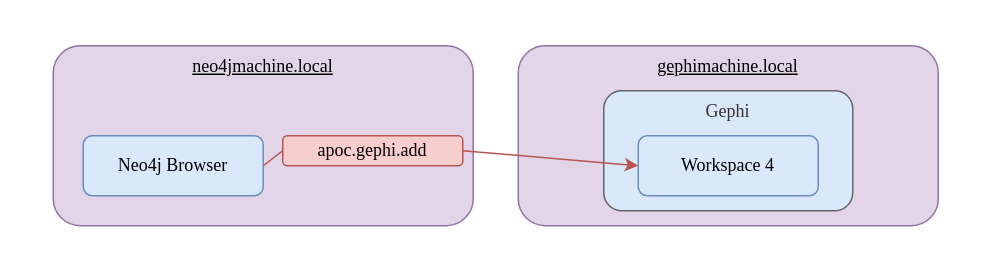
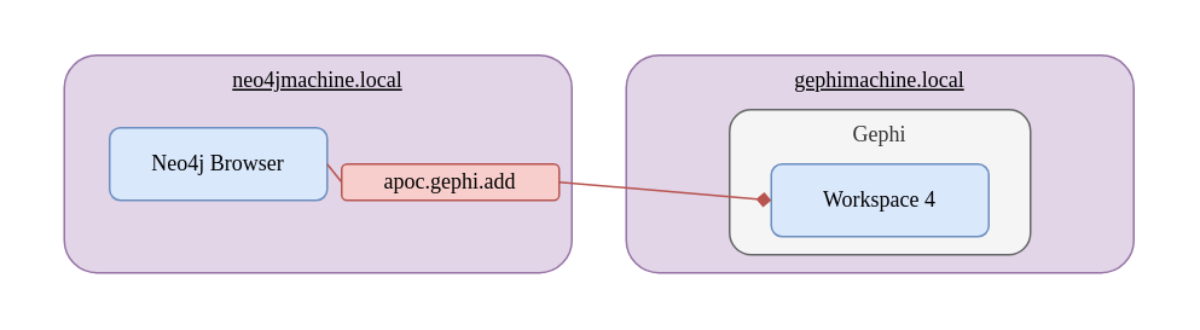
  <mxCell id="0" />
  <mxCell id="1" parent="0" />
  <mxCell id="2" value="" style="rounded=1;whiteSpace=wrap;html=1;strokeColor=none;fillColor=#FFFFFF80;" parent="1" vertex="1"><mxGeometry x="20" y="20" width="620" height="140" as="geometry" /></mxCell>
  <mxCell id="3" value="&lt;font face=&quot;Poppins&quot;&gt;&lt;u&gt;gephimachine.local&lt;/u&gt;&lt;/font&gt;" style="rounded=1;whiteSpace=wrap;html=1;verticalAlign=top;fillColor=#e1d5e7;strokeColor=#9673a6;" parent="1" vertex="1"><mxGeometry x="345" y="30" width="280" height="120" as="geometry" /></mxCell>
- <mxCell id="4" value="&lt;font face=&quot;Poppins&quot;&gt;Gephi&lt;/font&gt;" style="rounded=1;whiteSpace=wrap;html=1;fillColor=#dae8fc;strokeColor=#666666;fontColor=#333333;verticalAlign=top;" vertex="1" parent="1"><mxGeometry x="402" y="60" width="166" height="80" as="geometry" /></mxCell>
+ <mxCell id="4" value="&lt;font face=&quot;Poppins&quot;&gt;Gephi&lt;/font&gt;" style="rounded=1;whiteSpace=wrap;html=1;fillColor=#f5f5f5;strokeColor=#666666;fontColor=#333333;verticalAlign=top;" vertex="1" parent="1"><mxGeometry x="402" y="60" width="166" height="80" as="geometry" /></mxCell>
  <mxCell id="5" value="&lt;font face=&quot;Poppins&quot;&gt;&lt;u&gt;neo4jmachine.local&lt;/u&gt;&lt;/font&gt;" style="rounded=1;whiteSpace=wrap;html=1;verticalAlign=top;fillColor=#e1d5e7;strokeColor=#9673a6;" vertex="1" parent="1"><mxGeometry x="35" y="30" width="280" height="120" as="geometry" /></mxCell>
- <mxCell id="6" value="&lt;font face=&quot;Poppins&quot;&gt;Neo4j Browser&lt;/font&gt;" style="rounded=1;whiteSpace=wrap;html=1;fillColor=#dae8fc;strokeColor=#6c8ebf;" parent="1" vertex="1"><mxGeometry x="55" y="90" width="120" height="40" as="geometry" /></mxCell>
+ <mxCell id="6" value="&lt;font face=&quot;Poppins&quot;&gt;Neo4j Browser&lt;/font&gt;" style="rounded=1;whiteSpace=wrap;html=1;fillColor=#dae8fc;strokeColor=#6c8ebf;" parent="1" vertex="1"><mxGeometry x="60" y="70" width="120" height="40" as="geometry" /></mxCell>
  <mxCell id="7" value="&lt;font face=&quot;Poppins&quot;&gt;Workspace 4&lt;/font&gt;" style="rounded=1;whiteSpace=wrap;html=1;fillColor=#dae8fc;strokeColor=#6c8ebf;" parent="1" vertex="1"><mxGeometry x="425" y="90" width="120" height="40" as="geometry" /></mxCell>
- <mxCell id="8" style="edgeStyle=none;rounded=0;orthogonalLoop=1;jettySize=auto;html=1;exitX=1;exitY=0.5;exitDx=0;exitDy=0;entryX=0;entryY=0.5;entryDx=0;entryDy=0;fillColor=#f8cecc;strokeColor=#b85450;" parent="1" source="9" target="7" edge="1"><mxGeometry relative="1" as="geometry" /></mxCell>
+ <mxCell id="8" style="edgeStyle=none;rounded=0;orthogonalLoop=1;jettySize=auto;html=1;exitX=1;exitY=0.5;exitDx=0;exitDy=0;entryX=0;entryY=0.5;entryDx=0;entryDy=0;fillColor=#f8cecc;strokeColor=#b85450;endArrow=diamond;" parent="1" source="9" target="7" edge="1"><mxGeometry relative="1" as="geometry" /></mxCell>
  <mxCell id="9" value="apoc.gephi.add" style="rounded=1;whiteSpace=wrap;html=1;fillColor=#f8cecc;fontFamily=Poppins;FType=g;strokeColor=#b85450;" parent="1" vertex="1"><mxGeometry x="188" y="90" width="120" height="20" as="geometry" /></mxCell>
  <mxCell id="10" style="edgeStyle=none;orthogonalLoop=1;jettySize=auto;html=1;exitX=1;exitY=0.5;exitDx=0;exitDy=0;entryX=0;entryY=0.5;entryDx=0;entryDy=0;fillColor=#f8cecc;strokeColor=#b85450;endArrow=none;endFill=0;curved=1;" parent="1" source="6" target="9" edge="1"><mxGeometry relative="1" as="geometry"><mxPoint x="235" y="90" as="sourcePoint" /><mxPoint x="425" y="110" as="targetPoint" /><Array as="points" /></mxGeometry></mxCell>
